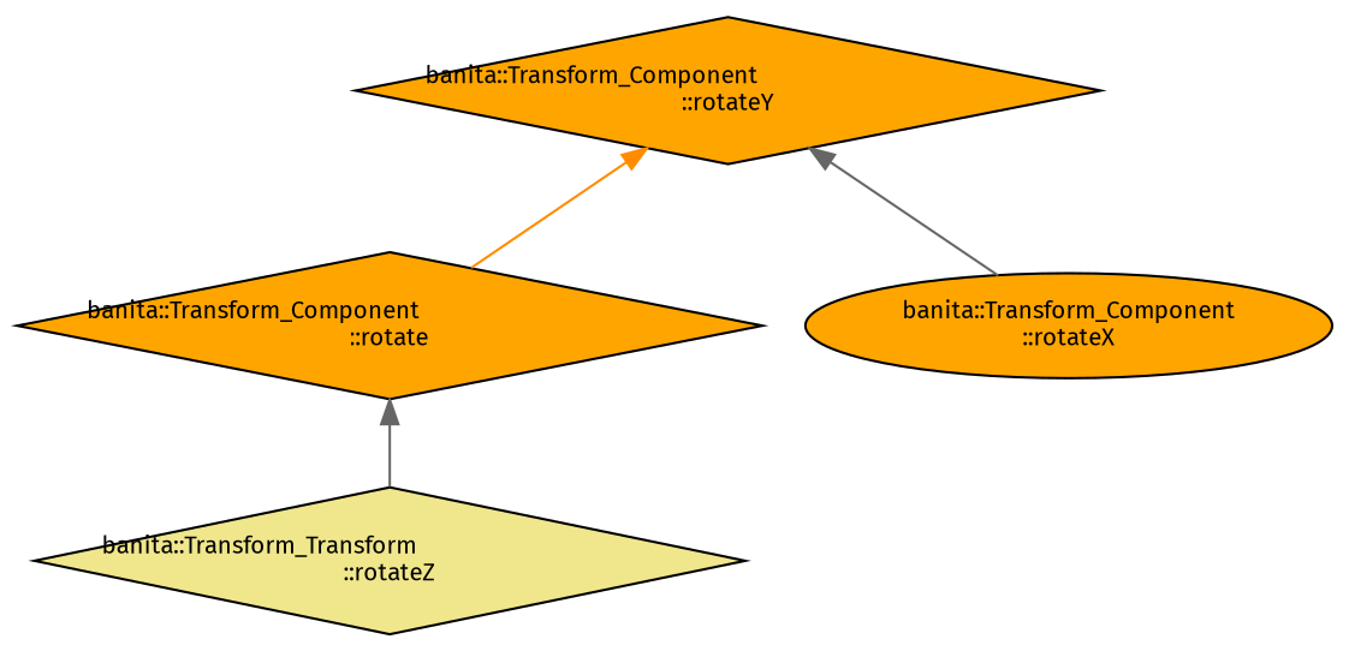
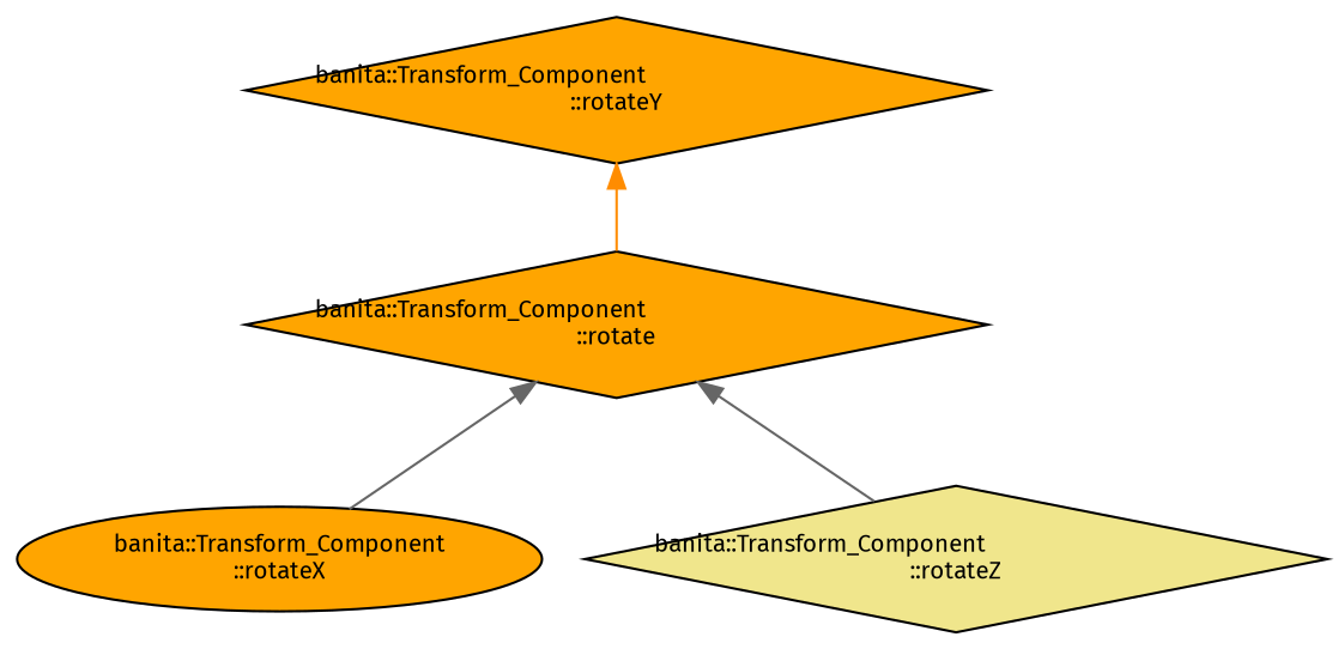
  digraph {
    fontname="Fira Sans"
    rankdir=TB
    node [color=black fillcolor=orange fontname="Fira Sans" fontsize=10 shape=diamond style=filled]
    edge [color=gray40 dir=back fontname="Fira Sans" fontsize=10 labelfontname=Helvetica labelfontsize=10 style=solid]
    n1 [fontcolor=black height=0.2 label="banita::Transform_Component\l::rotate" width=0.4]
    n2 [height=0.2 label="banita::Transform_Component\l::rotateX" shape=ellipse width=0.4]
-   n3 [fillcolor=khaki height=0.2 label="banita::Transform_Transform\l::rotateZ" width=0.4]
+   n3 [fillcolor=khaki height=0.2 label="banita::Transform_Component\l::rotateZ" width=0.4]
    n4 [height=0.2 label="banita::Transform_Component\l::rotateY" width=0.4]
-   n4 -> n2
+   n1 -> n2
    n1 -> n3
    n4 -> n1 [color=darkorange]
  }
